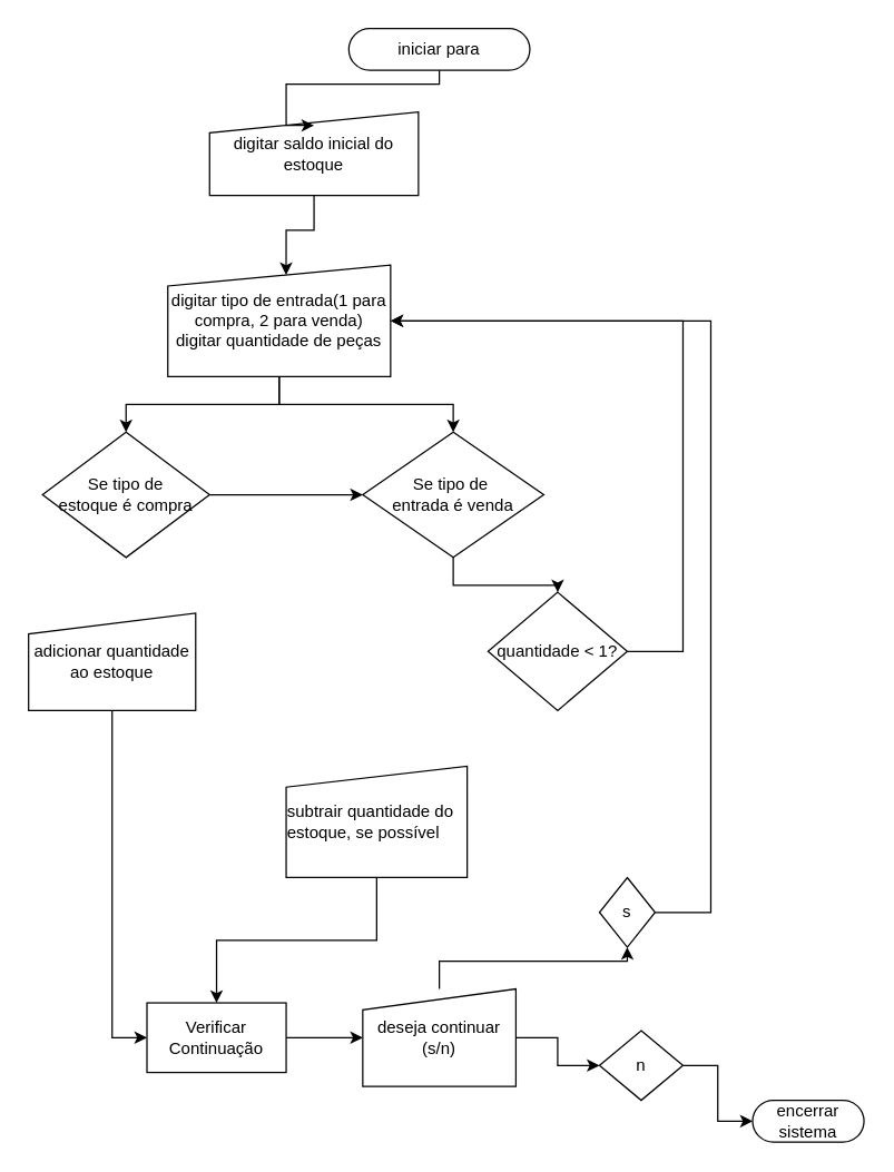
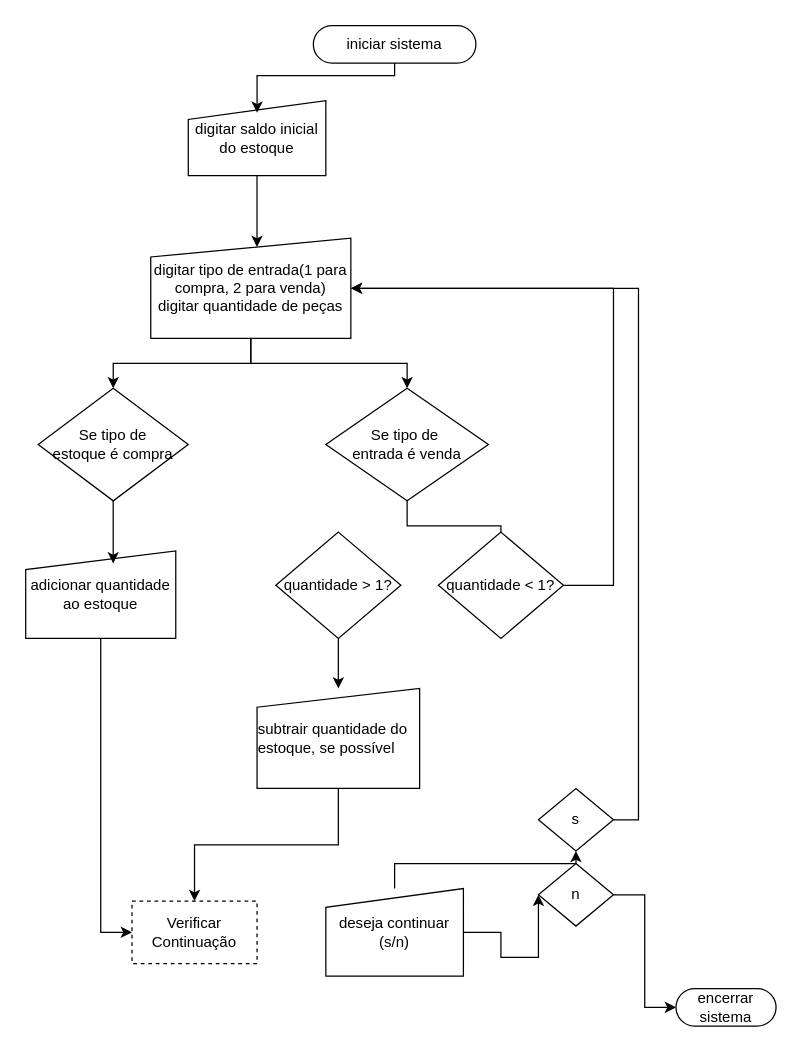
  <mxCell id="0" />
  <mxCell id="1" parent="0" />
- <mxCell id="2" value="digitar saldo inicial do estoque" style="shape=manualInput;whiteSpace=wrap;html=1;dashed=0;size=15;" vertex="1" parent="1"><mxGeometry x="150" y="80" width="150" height="60" as="geometry" /></mxCell>
- <mxCell id="3" value="iniciar para" style="html=1;dashed=0;whiteSpace=wrap;shape=mxgraph.dfd.start" vertex="1" parent="1"><mxGeometry x="250" y="20" width="130" height="30" as="geometry" /></mxCell>
+ <mxCell id="2" value="digitar saldo inicial do estoque" style="shape=manualInput;whiteSpace=wrap;html=1;dashed=0;size=15;" vertex="1" parent="1"><mxGeometry x="150" y="80" width="110" height="60" as="geometry" /></mxCell>
+ <mxCell id="3" value="iniciar sistema" style="html=1;dashed=0;whiteSpace=wrap;shape=mxgraph.dfd.start" vertex="1" parent="1"><mxGeometry x="250" y="20" width="130" height="30" as="geometry" /></mxCell>
  <mxCell id="4" style="edgeStyle=orthogonalEdgeStyle;rounded=0;orthogonalLoop=1;jettySize=auto;html=1;entryX=0.5;entryY=0.16;entryDx=0;entryDy=0;entryPerimeter=0;" edge="1" parent="1" source="3" target="2"><mxGeometry relative="1" as="geometry"><Array as="points"><mxPoint x="315" y="60" /><mxPoint x="205" y="60" /></Array></mxGeometry></mxCell>
  <mxCell id="5" style="edgeStyle=orthogonalEdgeStyle;rounded=0;orthogonalLoop=1;jettySize=auto;html=1;entryX=0.5;entryY=0;entryDx=0;entryDy=0;" edge="1" parent="1" source="7" target="9"><mxGeometry relative="1" as="geometry" /></mxCell>
  <mxCell id="6" style="edgeStyle=orthogonalEdgeStyle;rounded=0;orthogonalLoop=1;jettySize=auto;html=1;" edge="1" parent="1" source="7" target="11"><mxGeometry relative="1" as="geometry" /></mxCell>
  <mxCell id="7" value="digitar tipo de entrada(1 para compra, 2 para venda)&lt;br&gt;digitar quantidade de peças" style="shape=manualInput;whiteSpace=wrap;html=1;dashed=0;size=15;" vertex="1" parent="1"><mxGeometry x="120" y="190" width="160" height="80" as="geometry" /></mxCell>
  <mxCell id="8" style="edgeStyle=orthogonalEdgeStyle;rounded=0;orthogonalLoop=1;jettySize=auto;html=1;entryX=0.531;entryY=0.088;entryDx=0;entryDy=0;entryPerimeter=0;" edge="1" parent="1" source="2" target="7"><mxGeometry relative="1" as="geometry" /></mxCell>
  <mxCell id="9" value="Se tipo de &lt;br&gt;estoque é compra" style="shape=rhombus;html=1;dashed=0;whiteSpace=wrap;perimeter=rhombusPerimeter;" vertex="1" parent="1"><mxGeometry x="30" y="310" width="120" height="90" as="geometry" /></mxCell>
- <mxCell id="10" style="edgeStyle=orthogonalEdgeStyle;rounded=0;orthogonalLoop=1;jettySize=auto;html=1;entryX=0.5;entryY=0;entryDx=0;entryDy=0;" edge="1" parent="1" source="11" target="17"><mxGeometry relative="1" as="geometry" /></mxCell>
+ <mxCell id="10" style="edgeStyle=orthogonalEdgeStyle;rounded=0;orthogonalLoop=1;jettySize=auto;html=1;entryX=0.5;entryY=0;entryDx=0;entryDy=0;endArrow=none;" edge="1" parent="1" source="11" target="17"><mxGeometry relative="1" as="geometry" /></mxCell>
  <mxCell id="11" value="Se tipo de&amp;nbsp;&lt;br&gt;entrada é venda" style="shape=rhombus;html=1;dashed=0;whiteSpace=wrap;perimeter=rhombusPerimeter;" vertex="1" parent="1"><mxGeometry x="260" y="310" width="130" height="90" as="geometry" /></mxCell>
  <mxCell id="12" style="edgeStyle=orthogonalEdgeStyle;rounded=0;orthogonalLoop=1;jettySize=auto;html=1;entryX=0;entryY=0.5;entryDx=0;entryDy=0;" edge="1" parent="1" source="13" target="25"><mxGeometry relative="1" as="geometry" /></mxCell>
  <mxCell id="13" value="adicionar&amp;nbsp;quantidade ao estoque" style="shape=manualInput;whiteSpace=wrap;html=1;dashed=0;size=15;" vertex="1" parent="1"><mxGeometry x="20" y="440" width="120" height="70" as="geometry" /></mxCell>
  <mxCell id="14" style="edgeStyle=orthogonalEdgeStyle;rounded=0;orthogonalLoop=1;jettySize=auto;html=1;entryX=0.5;entryY=0;entryDx=0;entryDy=0;" edge="1" parent="1" source="15" target="25"><mxGeometry relative="1" as="geometry" /></mxCell>
  <mxCell id="15" value="&lt;div style=&quot;text-align: left;&quot;&gt;&lt;span style=&quot;background-color: initial;&quot;&gt;subtrair quantidade do estoque, se possível&lt;/span&gt;&lt;/div&gt;" style="shape=manualInput;whiteSpace=wrap;html=1;dashed=0;size=15;" vertex="1" parent="1"><mxGeometry x="205" y="550" width="130" height="80" as="geometry" /></mxCell>
  <mxCell id="16" style="edgeStyle=orthogonalEdgeStyle;rounded=0;orthogonalLoop=1;jettySize=auto;html=1;entryX=1;entryY=0.5;entryDx=0;entryDy=0;" edge="1" parent="1" source="17" target="7"><mxGeometry relative="1" as="geometry"><Array as="points"><mxPoint x="490" y="468" /><mxPoint x="490" y="230" /></Array></mxGeometry></mxCell>
  <mxCell id="17" value="quantidade &amp;lt; 1?" style="shape=rhombus;html=1;dashed=0;whiteSpace=wrap;perimeter=rhombusPerimeter;" vertex="1" parent="1"><mxGeometry x="350" y="425" width="100" height="85" as="geometry" /></mxCell>
- <mxCell id="20" style="edgeStyle=orthogonalEdgeStyle;rounded=0;orthogonalLoop=1;jettySize=auto;html=1;" edge="1" parent="1" source="9" target="11"><mxGeometry relative="1" as="geometry" /></mxCell>
+ <mxCell id="18" style="edgeStyle=orthogonalEdgeStyle;rounded=0;orthogonalLoop=1;jettySize=auto;html=1;entryX=0.5;entryY=0;entryDx=0;entryDy=0;" edge="1" parent="1" source="19" target="15"><mxGeometry relative="1" as="geometry" /></mxCell>
+ <mxCell id="19" value="quantidade &amp;gt; 1?" style="shape=rhombus;html=1;dashed=0;whiteSpace=wrap;perimeter=rhombusPerimeter;" vertex="1" parent="1"><mxGeometry x="220" y="425" width="100" height="85" as="geometry" /></mxCell>
+ <mxCell id="20" style="edgeStyle=orthogonalEdgeStyle;rounded=0;orthogonalLoop=1;jettySize=auto;html=1;entryX=0.583;entryY=0.143;entryDx=0;entryDy=0;entryPerimeter=0;" edge="1" parent="1" source="9" target="13"><mxGeometry relative="1" as="geometry" /></mxCell>
  <mxCell id="21" style="edgeStyle=orthogonalEdgeStyle;rounded=0;orthogonalLoop=1;jettySize=auto;html=1;entryX=0;entryY=0.5;entryDx=0;entryDy=0;" edge="1" parent="1" source="23" target="26"><mxGeometry relative="1" as="geometry"><Array as="points"><mxPoint x="400" y="745" /><mxPoint x="400" y="765" /></Array></mxGeometry></mxCell>
  <mxCell id="22" style="edgeStyle=orthogonalEdgeStyle;rounded=0;orthogonalLoop=1;jettySize=auto;html=1;entryX=0.5;entryY=1;entryDx=0;entryDy=0;" edge="1" parent="1" source="23" target="28"><mxGeometry relative="1" as="geometry"><Array as="points"><mxPoint x="400" y="690" /><mxPoint x="480" y="690" /></Array></mxGeometry></mxCell>
  <mxCell id="23" value="deseja continuar (s/n)" style="shape=manualInput;whiteSpace=wrap;html=1;dashed=0;size=15;" vertex="1" parent="1"><mxGeometry x="260" y="710" width="110" height="70" as="geometry" /></mxCell>
- <mxCell id="24" style="edgeStyle=orthogonalEdgeStyle;rounded=0;orthogonalLoop=1;jettySize=auto;html=1;entryX=0;entryY=0.5;entryDx=0;entryDy=0;" edge="1" parent="1" source="25" target="23"><mxGeometry relative="1" as="geometry" /></mxCell>
- <mxCell id="25" value="Verificar Continuação" style="html=1;dashed=0;whiteSpace=wrap;" vertex="1" parent="1"><mxGeometry x="105" y="720" width="100" height="50" as="geometry" /></mxCell>
- <mxCell id="26" value="n" style="shape=rhombus;html=1;dashed=0;whiteSpace=wrap;perimeter=rhombusPerimeter;" vertex="1" parent="1"><mxGeometry x="430" y="740" width="60" height="50" as="geometry" /></mxCell>
+ <mxCell id="25" value="Verificar Continuação" style="html=1;dashed=1;whiteSpace=wrap;" vertex="1" parent="1"><mxGeometry x="105" y="720" width="100" height="50" as="geometry" /></mxCell>
+ <mxCell id="26" value="n" style="shape=rhombus;html=1;dashed=0;whiteSpace=wrap;perimeter=rhombusPerimeter;" vertex="1" parent="1"><mxGeometry x="430" y="690" width="60" height="50" as="geometry" /></mxCell>
  <mxCell id="27" style="edgeStyle=orthogonalEdgeStyle;rounded=0;orthogonalLoop=1;jettySize=auto;html=1;entryX=1;entryY=0.5;entryDx=0;entryDy=0;" edge="1" parent="1" source="28" target="7"><mxGeometry relative="1" as="geometry"><Array as="points"><mxPoint x="510" y="655" /><mxPoint x="510" y="230" /></Array></mxGeometry></mxCell>
- <mxCell id="28" value="s" style="shape=rhombus;html=1;dashed=0;whiteSpace=wrap;perimeter=rhombusPerimeter;" vertex="1" parent="1"><mxGeometry x="430" y="630" width="40" height="50" as="geometry" /></mxCell>
+ <mxCell id="28" value="s" style="shape=rhombus;html=1;dashed=0;whiteSpace=wrap;perimeter=rhombusPerimeter;" vertex="1" parent="1"><mxGeometry x="430" y="630" width="60" height="50" as="geometry" /></mxCell>
  <mxCell id="29" value="encerrar sistema" style="html=1;dashed=0;whiteSpace=wrap;shape=mxgraph.dfd.start" vertex="1" parent="1"><mxGeometry x="540" y="790" width="80" height="30" as="geometry" /></mxCell>
  <mxCell id="30" style="edgeStyle=orthogonalEdgeStyle;rounded=0;orthogonalLoop=1;jettySize=auto;html=1;entryX=0;entryY=0.5;entryDx=0;entryDy=0;entryPerimeter=0;" edge="1" parent="1" source="26" target="29"><mxGeometry relative="1" as="geometry" /></mxCell>
